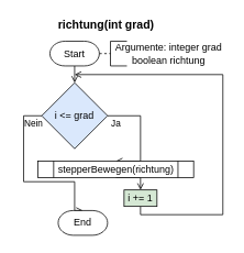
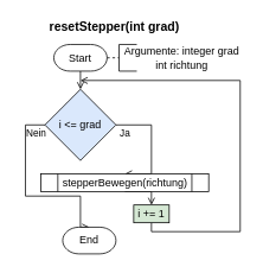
  <mxCell id="0" />
  <mxCell id="1" parent="0" />
- <mxCell id="2" value="&lt;font size=&quot;1&quot;&gt;&lt;b style=&quot;font-size: 14px&quot;&gt;richtung(int grad)&lt;/b&gt;&lt;/font&gt;" style="text;html=1;align=center;verticalAlign=middle;resizable=0;points=[];autosize=1;strokeColor=none;fillColor=none;fontSize=11;fontFamily=Helvetica;fontColor=default;" vertex="1" parent="1"><mxGeometry x="48" y="20" width="160" height="20" as="geometry" /></mxCell>
+ <mxCell id="2" value="&lt;font size=&quot;1&quot;&gt;&lt;b style=&quot;font-size: 14px&quot;&gt;resetStepper(int grad)&lt;/b&gt;&lt;/font&gt;" style="text;html=1;align=center;verticalAlign=middle;resizable=0;points=[];autosize=1;strokeColor=none;fillColor=none;fontSize=11;fontFamily=Helvetica;fontColor=default;" vertex="1" parent="1"><mxGeometry x="48" y="20" width="160" height="20" as="geometry" /></mxCell>
  <mxCell id="3" style="edgeStyle=orthogonalEdgeStyle;shape=connector;rounded=0;orthogonalLoop=1;jettySize=auto;html=1;exitX=0.5;exitY=1;exitDx=0;exitDy=0;exitPerimeter=0;entryX=0.5;entryY=0;entryDx=0;entryDy=0;labelBackgroundColor=default;fontFamily=Helvetica;fontSize=11;fontColor=default;endArrow=open;endFill=0;strokeColor=default;" edge="1" parent="1" source="4" target="12"><mxGeometry relative="1" as="geometry" /></mxCell>
  <mxCell id="4" value="Start" style="strokeWidth=1;html=1;shape=mxgraph.flowchart.terminator;whiteSpace=wrap;rounded=1;labelBackgroundColor=none;labelBorderColor=none;" vertex="1" parent="1"><mxGeometry x="60" y="49.52" width="60" height="30" as="geometry" /></mxCell>
  <mxCell id="5" value="" style="endArrow=none;dashed=1;html=1;rounded=0;labelBackgroundColor=none;labelBorderColor=none;fontFamily=Helvetica;fontSize=11;fontColor=default;strokeColor=default;shape=connector;exitX=1;exitY=0.5;exitDx=0;exitDy=0;exitPerimeter=0;" edge="1" parent="1" source="4"><mxGeometry width="50" height="50" relative="1" as="geometry"><mxPoint x="120" y="65" as="sourcePoint" /><mxPoint x="133.5" y="64.52" as="targetPoint" /></mxGeometry></mxCell>
  <mxCell id="6" value="" style="endArrow=none;html=1;rounded=0;labelBackgroundColor=none;labelBorderColor=none;fontFamily=Helvetica;fontSize=11;fontColor=default;strokeColor=default;shape=connector;" edge="1" parent="1"><mxGeometry width="50" height="50" relative="1" as="geometry"><mxPoint x="153.5" y="49.52" as="sourcePoint" /><mxPoint x="133.5" y="49.52" as="targetPoint" /></mxGeometry></mxCell>
  <mxCell id="7" value="" style="endArrow=none;html=1;rounded=0;labelBackgroundColor=none;labelBorderColor=none;fontFamily=Helvetica;fontSize=11;fontColor=default;strokeColor=default;shape=connector;" edge="1" parent="1"><mxGeometry width="50" height="50" relative="1" as="geometry"><mxPoint x="133.5" y="79.52" as="sourcePoint" /><mxPoint x="133.5" y="49.52" as="targetPoint" /></mxGeometry></mxCell>
  <mxCell id="8" value="" style="endArrow=none;html=1;rounded=0;labelBackgroundColor=none;labelBorderColor=none;fontFamily=Helvetica;fontSize=11;fontColor=default;strokeColor=default;shape=connector;" edge="1" parent="1"><mxGeometry width="50" height="50" relative="1" as="geometry"><mxPoint x="153.5" y="79.52" as="sourcePoint" /><mxPoint x="133.5" y="79.52" as="targetPoint" /></mxGeometry></mxCell>
- <mxCell id="9" value="Argumente: integer grad&lt;br&gt;boolean richtung" style="text;html=1;align=center;verticalAlign=middle;resizable=0;points=[];autosize=1;strokeColor=none;fillColor=none;" vertex="1" parent="1"><mxGeometry x="133.5" y="49.52" width="140" height="30" as="geometry" /></mxCell>
+ <mxCell id="9" value="Argumente: integer grad&lt;br&gt;int richtung" style="text;html=1;align=center;verticalAlign=middle;resizable=0;points=[];autosize=1;strokeColor=none;fillColor=none;" vertex="1" parent="1"><mxGeometry x="133.5" y="49.52" width="140" height="30" as="geometry" /></mxCell>
  <mxCell id="10" style="edgeStyle=orthogonalEdgeStyle;shape=connector;rounded=0;orthogonalLoop=1;jettySize=auto;html=1;exitX=0;exitY=0.5;exitDx=0;exitDy=0;labelBackgroundColor=default;fontFamily=Helvetica;fontSize=11;fontColor=default;endArrow=open;endFill=0;strokeColor=default;entryX=0.5;entryY=0;entryDx=0;entryDy=0;entryPerimeter=0;" edge="1" parent="1" source="12" target="13"><mxGeometry relative="1" as="geometry"><mxPoint x="88" y="260" as="targetPoint" /><Array as="points"><mxPoint x="28" y="140" /><mxPoint x="28" y="220" /><mxPoint x="90" y="220" /></Array></mxGeometry></mxCell>
  <mxCell id="11" style="edgeStyle=orthogonalEdgeStyle;shape=connector;rounded=0;orthogonalLoop=1;jettySize=auto;html=1;exitX=1;exitY=0.5;exitDx=0;exitDy=0;labelBackgroundColor=default;fontFamily=Helvetica;fontSize=11;fontColor=default;endArrow=open;endFill=0;strokeColor=default;entryX=0.5;entryY=0;entryDx=0;entryDy=0;" edge="1" parent="1" source="12" target="16"><mxGeometry relative="1" as="geometry"><mxPoint x="170" y="190" as="targetPoint" /><Array as="points"><mxPoint x="170" y="140" /></Array></mxGeometry></mxCell>
  <mxCell id="12" value="i &amp;lt;= grad" style="rhombus;whiteSpace=wrap;html=1;fillColor=#dae8fc;" vertex="1" parent="1"><mxGeometry x="50" y="100" width="80" height="80" as="geometry" /></mxCell>
  <mxCell id="13" value="End" style="strokeWidth=1;html=1;shape=mxgraph.flowchart.terminator;whiteSpace=wrap;rounded=1;labelBackgroundColor=none;labelBorderColor=none;" vertex="1" parent="1"><mxGeometry x="70" y="255" width="60" height="30" as="geometry" /></mxCell>
  <mxCell id="14" value="Nein" style="text;html=1;align=center;verticalAlign=middle;resizable=0;points=[];autosize=1;strokeColor=none;fillColor=none;fontSize=11;fontFamily=Helvetica;fontColor=default;" vertex="1" parent="1"><mxGeometry y="140" width="40" height="20" as="geometry" x="20" /></mxCell>
  <mxCell id="15" style="edgeStyle=orthogonalEdgeStyle;shape=connector;rounded=0;orthogonalLoop=1;jettySize=auto;html=1;exitX=0.5;exitY=1;exitDx=0;exitDy=0;entryX=0.5;entryY=0;entryDx=0;entryDy=0;labelBackgroundColor=default;fontFamily=Helvetica;fontSize=11;fontColor=default;endArrow=open;endFill=0;strokeColor=default;" edge="1" parent="1" source="16" target="18"><mxGeometry relative="1" as="geometry" /></mxCell>
  <mxCell id="16" value="stepperBewegen(richtung)" style="shape=process;whiteSpace=wrap;html=1;backgroundOutline=1;rounded=0;strokeColor=default;strokeWidth=1;labelBackgroundColor=none;labelBorderColor=none;" vertex="1" parent="1"><mxGeometry x="45.5" y="195" width="189" height="20" as="geometry" /></mxCell>
  <mxCell id="17" style="edgeStyle=orthogonalEdgeStyle;shape=connector;rounded=0;orthogonalLoop=1;jettySize=auto;html=1;exitX=0.5;exitY=1;exitDx=0;exitDy=0;labelBackgroundColor=default;fontFamily=Helvetica;fontSize=11;fontColor=default;endArrow=open;endFill=0;strokeColor=default;" edge="1" parent="1" source="18"><mxGeometry relative="1" as="geometry"><mxPoint x="90" y="90" as="targetPoint" /><Array as="points"><mxPoint x="170" y="260" /><mxPoint x="270" y="260" /><mxPoint x="270" y="90" /></Array></mxGeometry></mxCell>
  <mxCell id="18" value="i += 1" style="rounded=0;whiteSpace=wrap;html=1;absoluteArcSize=1;arcSize=14;strokeWidth=1;labelBackgroundColor=none;labelBorderColor=none;fillColor=#d5e8d4;" vertex="1" parent="1"><mxGeometry x="150" y="230" width="40" height="20" as="geometry" /></mxCell>
  <mxCell id="19" value="Ja" style="text;html=1;align=center;verticalAlign=middle;resizable=0;points=[];autosize=1;strokeColor=none;fillColor=none;fontSize=11;fontFamily=Helvetica;fontColor=default;" vertex="1" parent="1"><mxGeometry x="125" y="140" width="30" height="20" as="geometry" /></mxCell>
